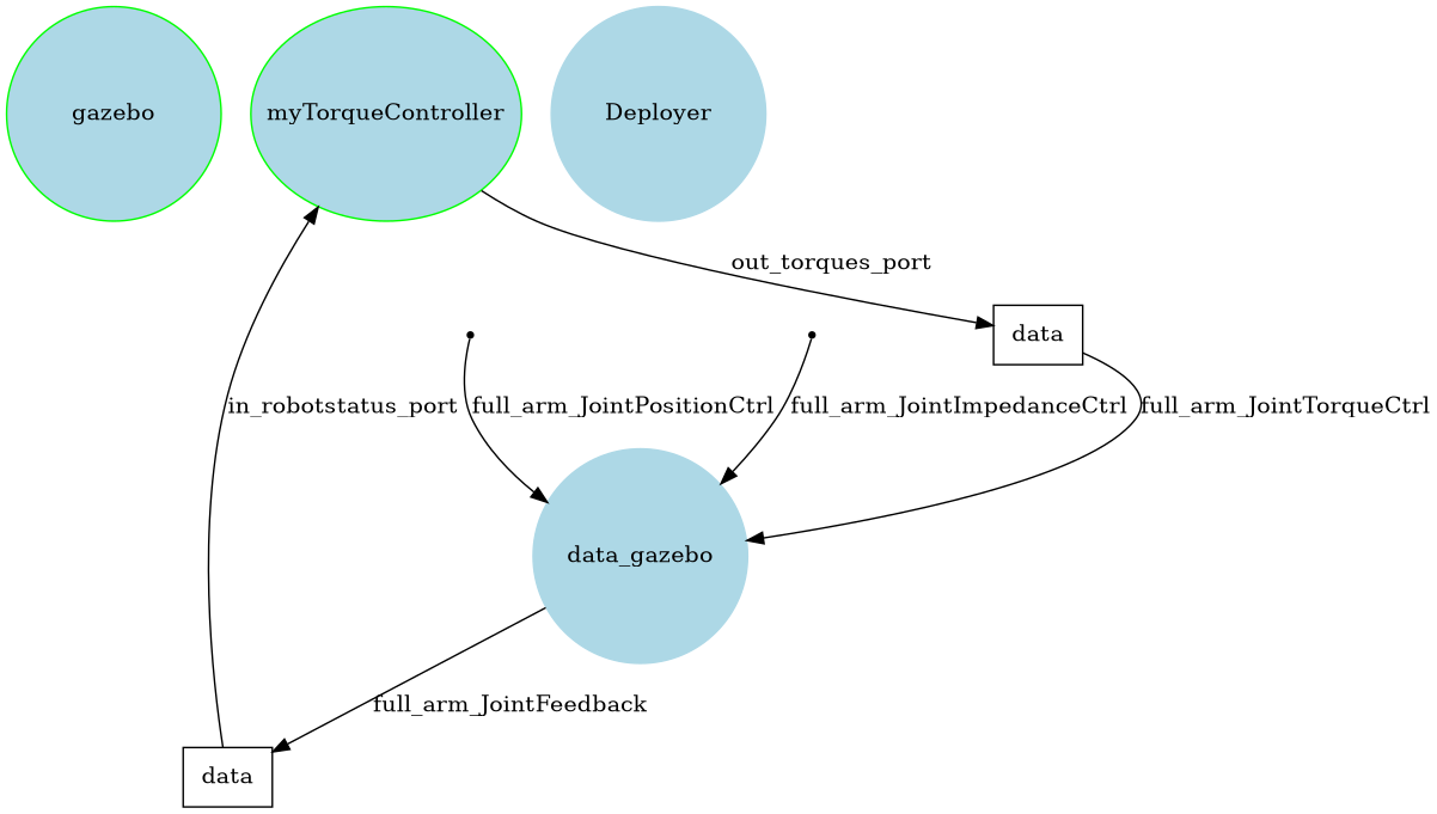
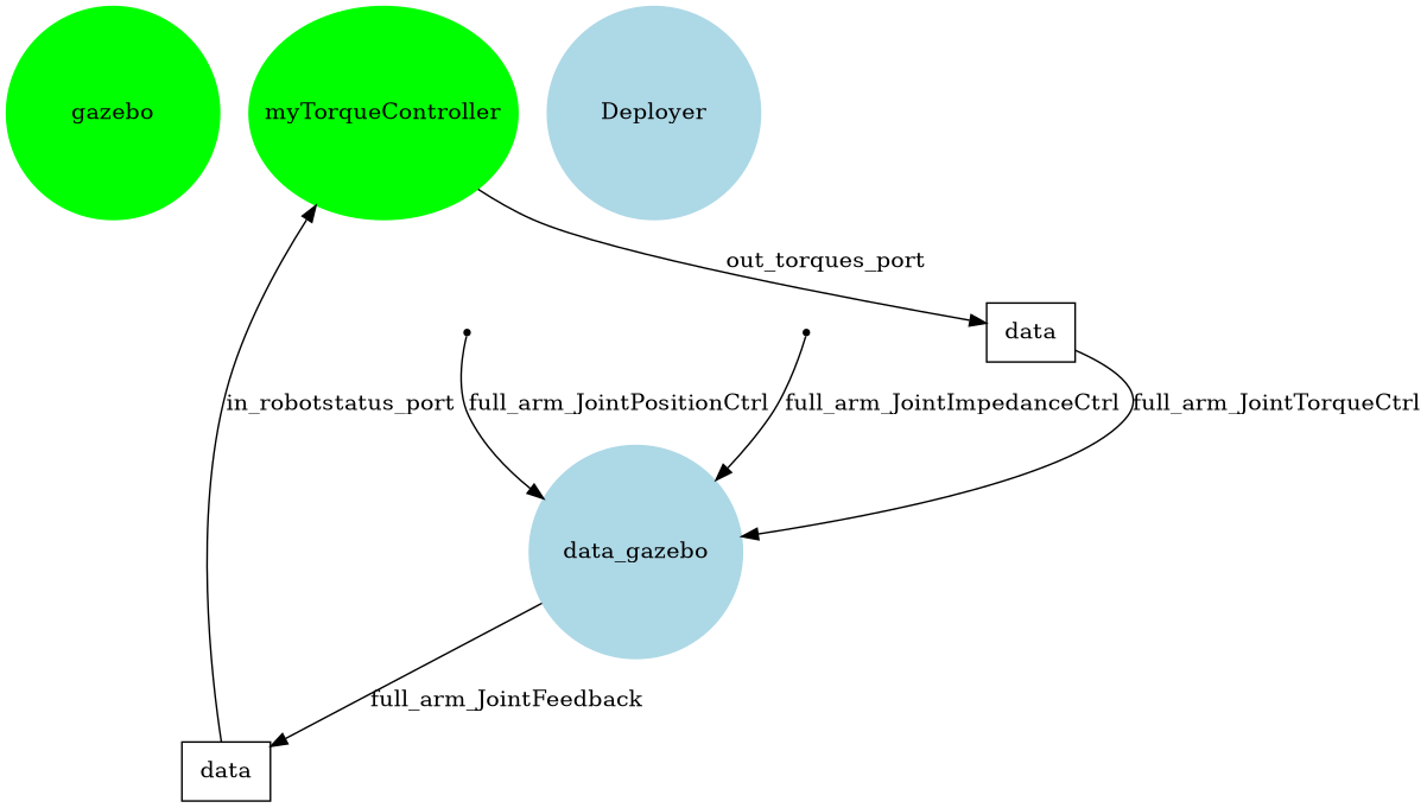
  digraph {
    rankdir=TB
-   gazebo [color=green height=1.8 style=filled width=1.8 fillcolor=lightblue]
-   myTorqueController [color=green height=1.8 style=filled width=1.8 fillcolor=lightblue]
+   gazebo [color=green height=1.8 style=filled width=1.8]
+   myTorqueController [color=green height=1.8 style=filled width=1.8]
    n3 [label=data shape=box]
    n4 [color=lightblue height=1.8 label=data_gazebo style=filled width=1.8]
    n5 [label=data shape=box]
    full_arm_JointPositionCtrl [shape=point]
    full_arm_JointImpedanceCtrl [shape=point]
    Deployer [color=lightblue height=1.8 style=filled width=1.8]
    myTorqueController -> n3 [label=out_torques_port]
    n3 -> n4 [label=full_arm_JointTorqueCtrl]
    n4 -> n5 [label=full_arm_JointFeedback]
    n5 -> myTorqueController [label=in_robotstatus_port]
    full_arm_JointPositionCtrl -> n4 [label=full_arm_JointPositionCtrl]
    full_arm_JointImpedanceCtrl -> n4 [label=full_arm_JointImpedanceCtrl]
  }
